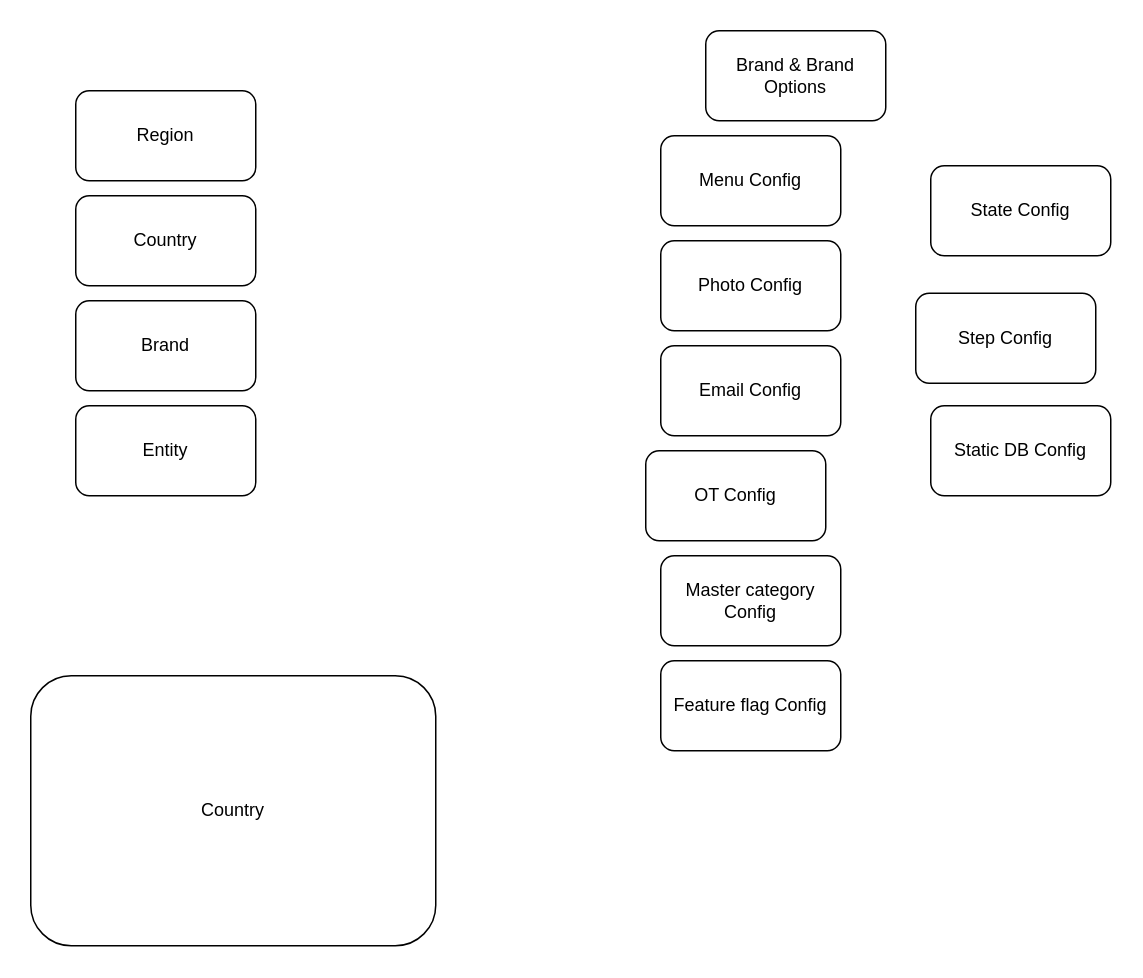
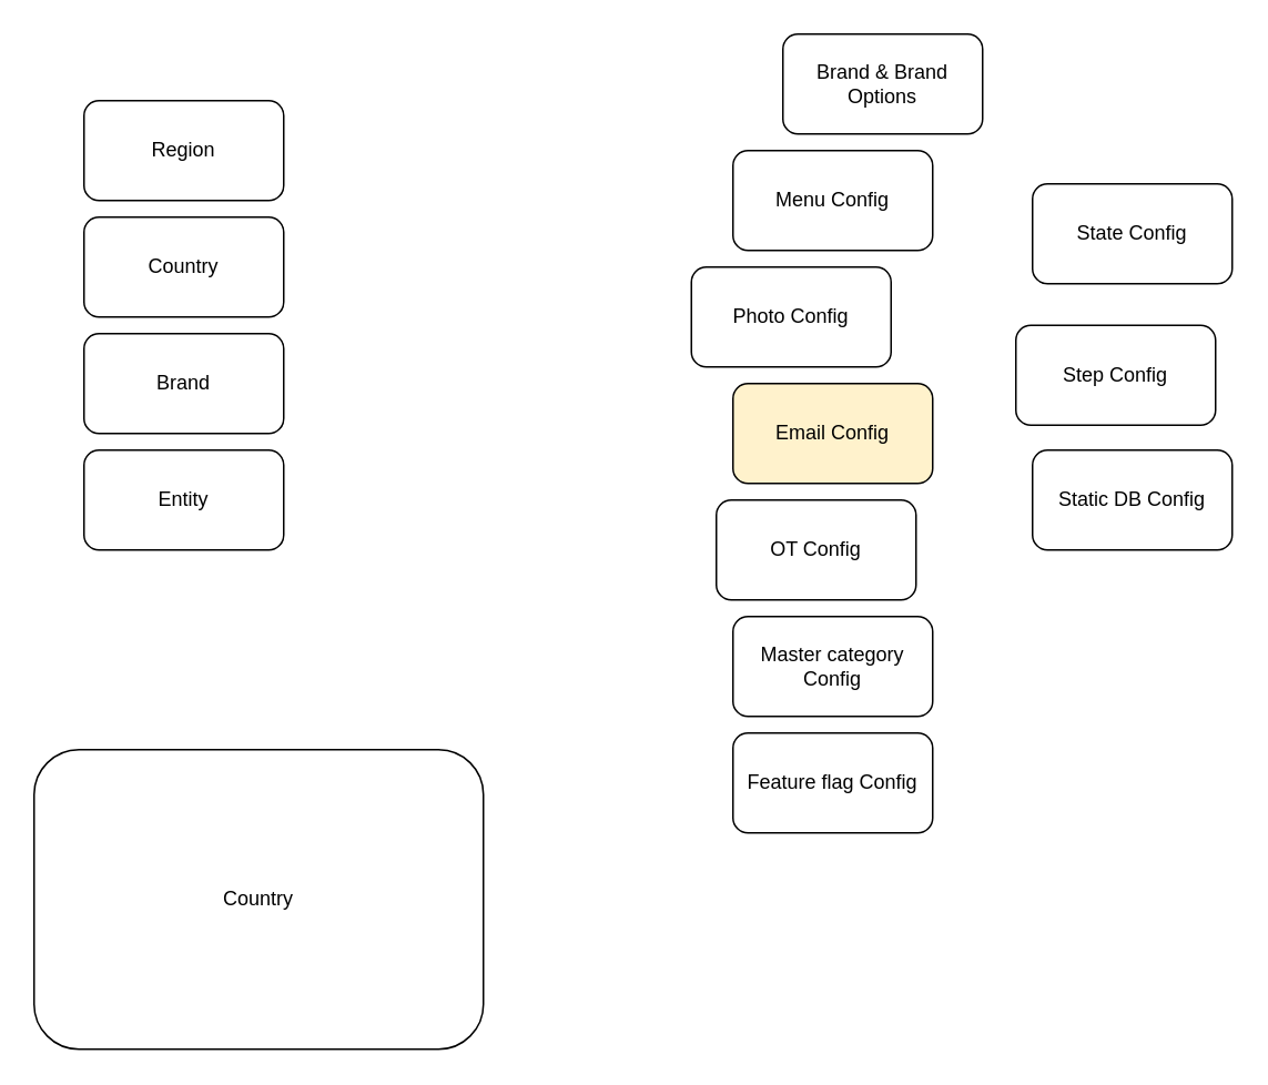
  <mxCell id="0" />
  <mxCell id="1" parent="0" />
  <mxCell id="2" value="Region" style="rounded=1;whiteSpace=wrap;html=1;" vertex="1" parent="1"><mxGeometry x="50" y="60" width="120" height="60" as="geometry" /></mxCell>
  <mxCell id="3" value="Country" style="rounded=1;whiteSpace=wrap;html=1;" vertex="1" parent="1"><mxGeometry x="50" y="130" width="120" height="60" as="geometry" /></mxCell>
  <mxCell id="4" value="Brand" style="rounded=1;whiteSpace=wrap;html=1;" vertex="1" parent="1"><mxGeometry x="50" y="200" width="120" height="60" as="geometry" /></mxCell>
  <mxCell id="5" value="Entity" style="rounded=1;whiteSpace=wrap;html=1;" vertex="1" parent="1"><mxGeometry x="50" y="270" width="120" height="60" as="geometry" /></mxCell>
  <mxCell id="6" value="Brand &amp;amp; Brand Options" style="rounded=1;whiteSpace=wrap;html=1;" vertex="1" parent="1"><mxGeometry x="470" y="20" width="120" height="60" as="geometry" /></mxCell>
  <mxCell id="7" value="Menu Config" style="rounded=1;whiteSpace=wrap;html=1;" vertex="1" parent="1"><mxGeometry x="440" y="90" width="120" height="60" as="geometry" /></mxCell>
- <mxCell id="8" value="Photo Config" style="rounded=1;whiteSpace=wrap;html=1;" vertex="1" parent="1"><mxGeometry x="440" y="160" width="120" height="60" as="geometry" /></mxCell>
- <mxCell id="9" value="Email Config" style="rounded=1;whiteSpace=wrap;html=1;" vertex="1" parent="1"><mxGeometry x="440" y="230" width="120" height="60" as="geometry" /></mxCell>
+ <mxCell id="8" value="Photo Config" style="rounded=1;whiteSpace=wrap;html=1;" vertex="1" parent="1"><mxGeometry x="415" y="160" width="120" height="60" as="geometry" /></mxCell>
+ <mxCell id="9" value="Email Config" style="rounded=1;whiteSpace=wrap;html=1;fillColor=#fff2cc;" vertex="1" parent="1"><mxGeometry x="440" y="230" width="120" height="60" as="geometry" /></mxCell>
  <mxCell id="10" value="OT Config" style="rounded=1;whiteSpace=wrap;html=1;" vertex="1" parent="1"><mxGeometry x="430" y="300" width="120" height="60" as="geometry" /></mxCell>
  <mxCell id="11" value="Master category Config" style="rounded=1;whiteSpace=wrap;html=1;" vertex="1" parent="1"><mxGeometry x="440" y="370" width="120" height="60" as="geometry" /></mxCell>
  <mxCell id="12" value="Feature flag Config" style="rounded=1;whiteSpace=wrap;html=1;" vertex="1" parent="1"><mxGeometry x="440" y="440" width="120" height="60" as="geometry" /></mxCell>
  <mxCell id="13" value="State Config" style="rounded=1;whiteSpace=wrap;html=1;" vertex="1" parent="1"><mxGeometry x="620" y="110" width="120" height="60" as="geometry" /></mxCell>
  <mxCell id="14" value="Step Config" style="rounded=1;whiteSpace=wrap;html=1;" vertex="1" parent="1"><mxGeometry x="610" y="195" width="120" height="60" as="geometry" /></mxCell>
  <mxCell id="15" value="Static DB Config" style="rounded=1;whiteSpace=wrap;html=1;" vertex="1" parent="1"><mxGeometry x="620" y="270" width="120" height="60" as="geometry" /></mxCell>
  <mxCell id="16" value="Country" style="rounded=1;whiteSpace=wrap;html=1;" vertex="1" parent="1"><mxGeometry x="20" y="450" width="270" height="180" as="geometry" /></mxCell>
